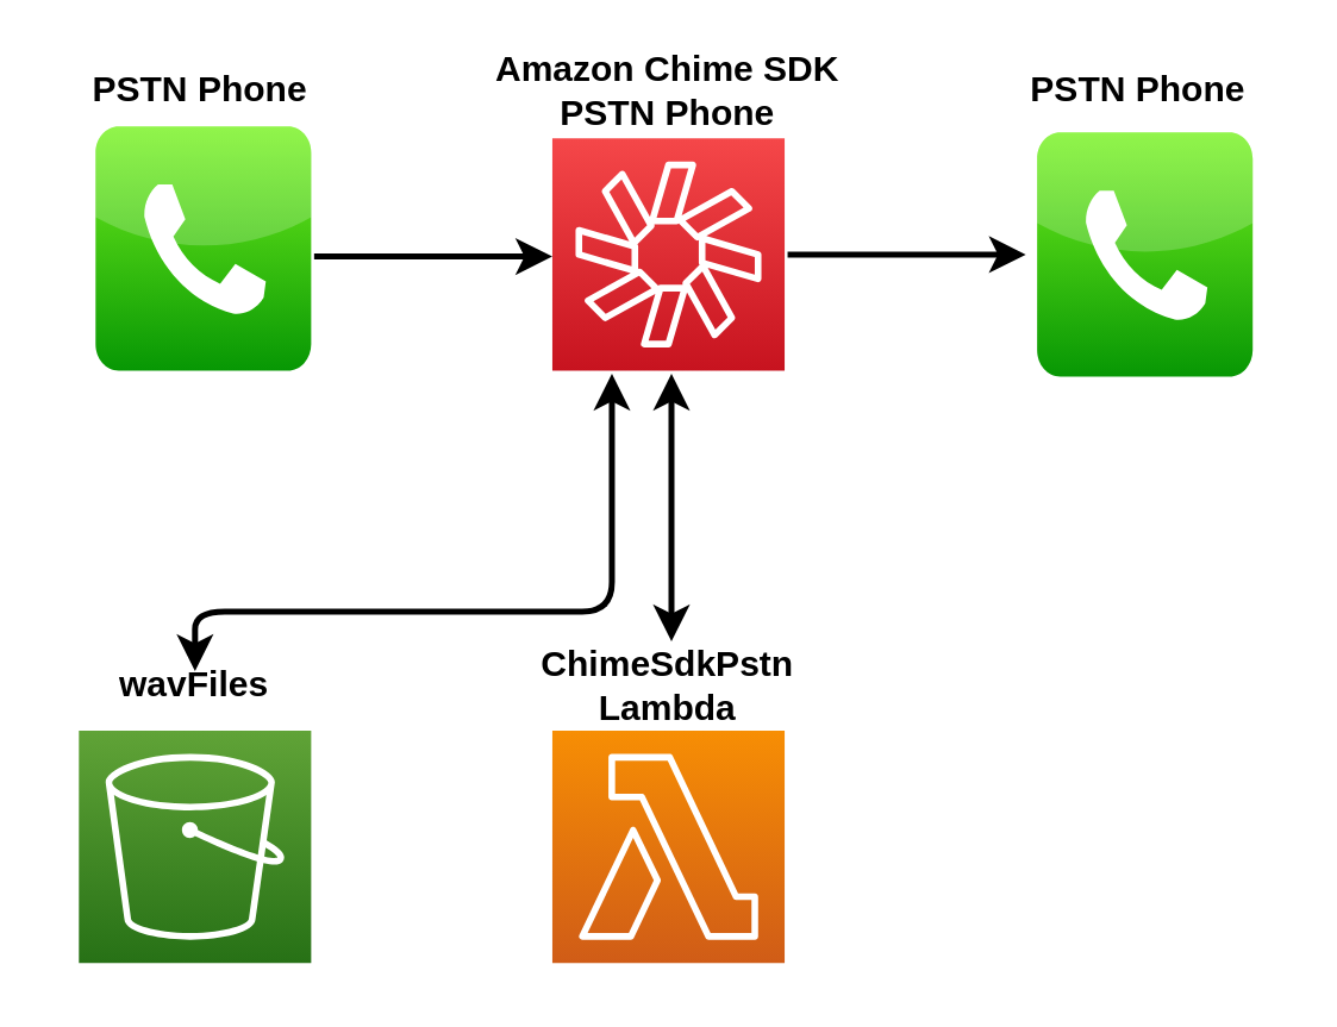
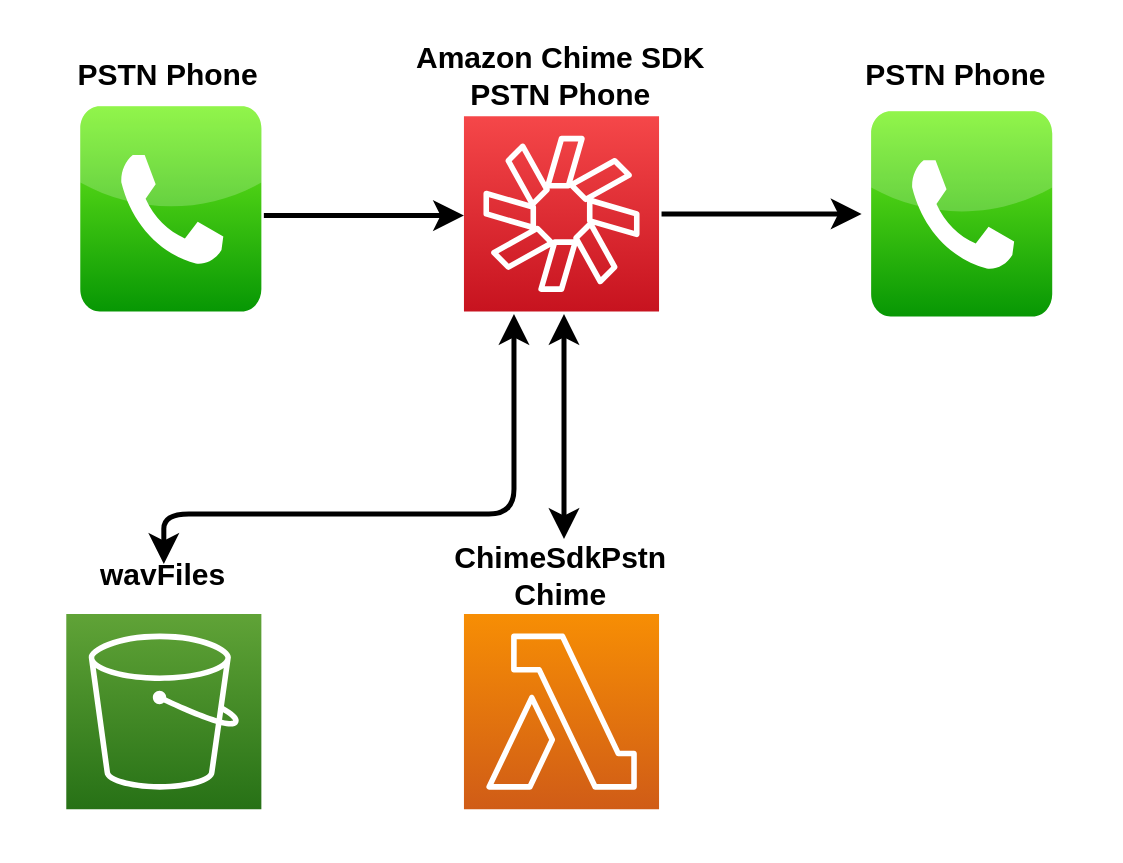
  <mxCell id="0" />
  <mxCell id="1" parent="0" />
  <mxCell id="2" value="" style="outlineConnect=0;fontColor=#232F3E;gradientColor=#F78E04;gradientDirection=north;fillColor=#D05C17;strokeColor=#ffffff;dashed=0;verticalLabelPosition=bottom;verticalAlign=top;align=center;html=1;fontSize=12;fontStyle=0;aspect=fixed;shape=mxgraph.aws4.resourceIcon;resIcon=mxgraph.aws4.lambda;" parent="1" vertex="1"><mxGeometry x="185" y="245" width="78" height="78" as="geometry" /></mxCell>
  <mxCell id="3" value="" style="outlineConnect=0;fontColor=#232F3E;gradientColor=#60A337;gradientDirection=north;fillColor=#277116;strokeColor=#ffffff;dashed=0;verticalLabelPosition=bottom;verticalAlign=top;align=center;html=1;fontSize=12;fontStyle=0;aspect=fixed;shape=mxgraph.aws4.resourceIcon;resIcon=mxgraph.aws4.s3;" parent="1" vertex="1"><mxGeometry x="26" y="245" width="78" height="78" as="geometry" /></mxCell>
  <mxCell id="4" value="" style="outlineConnect=0;fontColor=#232F3E;gradientColor=#F54749;gradientDirection=north;fillColor=#C7131F;strokeColor=#ffffff;dashed=0;verticalLabelPosition=bottom;verticalAlign=top;align=center;html=1;fontSize=12;fontStyle=0;aspect=fixed;shape=mxgraph.aws4.resourceIcon;resIcon=mxgraph.aws4.chime;" parent="1" vertex="1"><mxGeometry x="185" y="46" width="78" height="78" as="geometry" /></mxCell>
  <mxCell id="5" value="" style="endArrow=classic;startArrow=classic;html=1;strokeWidth=2;" parent="1" edge="1"><mxGeometry width="50" height="50" relative="1" as="geometry"><mxPoint x="225" y="215" as="sourcePoint" /><mxPoint x="225" y="125" as="targetPoint" /></mxGeometry></mxCell>
  <mxCell id="6" value="" style="endArrow=classic;startArrow=none;html=1;strokeWidth=2;entryX=0;entryY=0.5;entryDx=0;entryDy=0;entryPerimeter=0;startFill=0;" parent="1" edge="1"><mxGeometry width="50" height="50" relative="1" as="geometry"><mxPoint x="264" y="85" as="sourcePoint" /><mxPoint x="344" y="85" as="targetPoint" /></mxGeometry></mxCell>
  <mxCell id="7" value="" style="endArrow=classic;startArrow=none;html=1;strokeWidth=2;entryX=0;entryY=0.5;entryDx=0;entryDy=0;entryPerimeter=0;startFill=0;" parent="1" edge="1"><mxGeometry width="50" height="50" relative="1" as="geometry"><mxPoint x="105" y="85.66" as="sourcePoint" /><mxPoint x="185" y="85.66" as="targetPoint" /></mxGeometry></mxCell>
  <mxCell id="8" value="" style="endArrow=classic;startArrow=classic;html=1;strokeWidth=2;" parent="1" edge="1"><mxGeometry width="50" height="50" relative="1" as="geometry"><mxPoint x="65" y="225" as="sourcePoint" /><mxPoint x="205" y="125" as="targetPoint" /><Array as="points"><mxPoint x="65" y="205" /><mxPoint x="205" y="205" /></Array></mxGeometry></mxCell>
  <mxCell id="9" value="&lt;b&gt;PSTN Phone&lt;/b&gt;" style="text;html=1;strokeColor=none;fillColor=none;align=center;verticalAlign=middle;whiteSpace=wrap;rounded=0;" parent="1" vertex="1"><mxGeometry x="337" y="20" width="90" height="20" as="geometry" /></mxCell>
  <mxCell id="10" value="&lt;b&gt;PSTN Phone&lt;/b&gt;" style="text;html=1;strokeColor=none;fillColor=none;align=center;verticalAlign=middle;whiteSpace=wrap;rounded=0;" parent="1" vertex="1"><mxGeometry x="22" y="25" width="90" height="10" as="geometry" /></mxCell>
  <mxCell id="11" value="&lt;b&gt;Amazon Chime SDK PSTN Phone&lt;/b&gt;" style="text;html=1;strokeColor=none;fillColor=none;align=center;verticalAlign=middle;whiteSpace=wrap;rounded=0;" parent="1" vertex="1"><mxGeometry x="156" y="25" width="136" height="10" as="geometry" /></mxCell>
- <mxCell id="12" value="&lt;b&gt;ChimeSdkPstn Lambda&lt;/b&gt;" style="text;html=1;strokeColor=none;fillColor=none;align=center;verticalAlign=middle;whiteSpace=wrap;rounded=0;" parent="1" vertex="1"><mxGeometry x="179" y="225" width="90" height="10" as="geometry" /></mxCell>
+ <mxCell id="12" value="&lt;b&gt;ChimeSdkPstn Chime&lt;/b&gt;" style="text;html=1;strokeColor=none;fillColor=none;align=center;verticalAlign=middle;whiteSpace=wrap;rounded=0;" parent="1" vertex="1"><mxGeometry x="179" y="225" width="90" height="10" as="geometry" /></mxCell>
  <mxCell id="13" value="" style="dashed=0;outlineConnect=0;html=1;align=center;labelPosition=center;verticalLabelPosition=bottom;verticalAlign=top;shape=mxgraph.webicons.phone;fillColor=#76F21E;gradientColor=#079704" parent="1" vertex="1"><mxGeometry x="31.6" y="41.98" width="72.4" height="82.02" as="geometry" /></mxCell>
  <mxCell id="14" value="" style="dashed=0;outlineConnect=0;html=1;align=center;labelPosition=center;verticalLabelPosition=bottom;verticalAlign=top;shape=mxgraph.webicons.phone;fillColor=#76F21E;gradientColor=#079704" parent="1" vertex="1"><mxGeometry x="347.8" y="43.99" width="72.4" height="82.02" as="geometry" /></mxCell>
  <mxCell id="15" value="&lt;b&gt;wavFiles&lt;/b&gt;" style="text;html=1;strokeColor=none;fillColor=none;align=center;verticalAlign=middle;whiteSpace=wrap;rounded=0;" parent="1" vertex="1"><mxGeometry x="20" y="225" width="90" height="10" as="geometry" /></mxCell>
